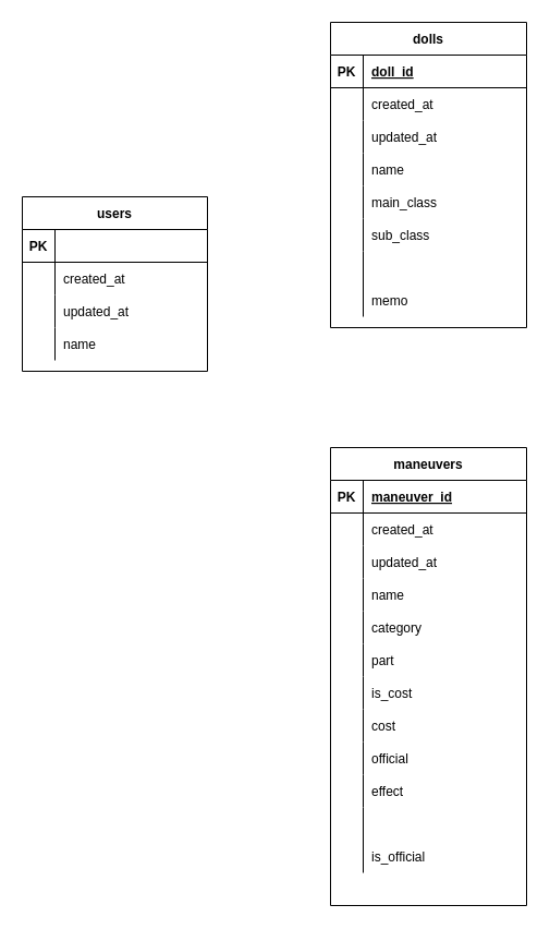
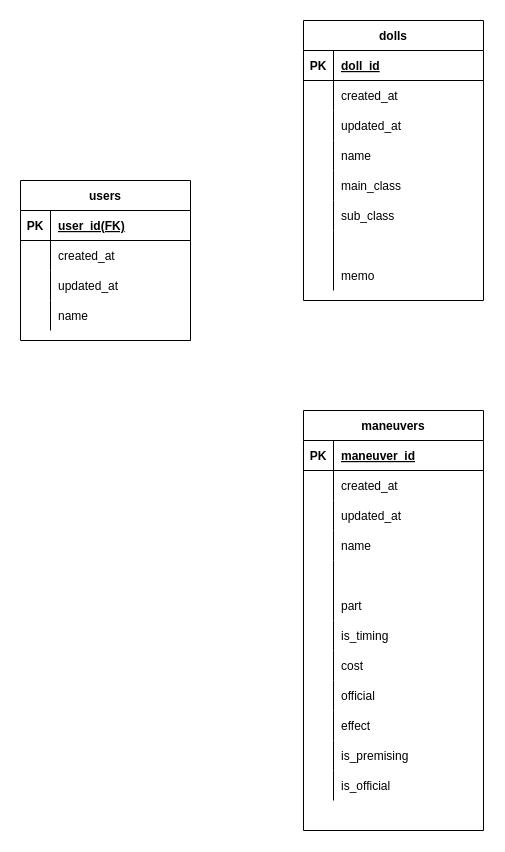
  <mxCell id="0" />
  <mxCell id="1" parent="0" />
  <mxCell id="2" value="users" style="shape=table;startSize=30;container=1;collapsible=1;childLayout=tableLayout;fixedRows=1;rowLines=0;fontStyle=1;align=center;resizeLast=1;" vertex="1" parent="1"><mxGeometry x="20" y="180" width="170" height="160" as="geometry" /></mxCell>
  <mxCell id="3" value="" style="shape=partialRectangle;collapsible=0;dropTarget=0;pointerEvents=0;fillColor=none;top=0;left=0;bottom=1;right=0;points=[[0,0.5],[1,0.5]];portConstraint=eastwest;" vertex="1" parent="2"><mxGeometry y="30" width="170" height="30" as="geometry" /></mxCell>
  <mxCell id="4" value="PK" style="shape=partialRectangle;connectable=0;fillColor=none;top=0;left=0;bottom=0;right=0;fontStyle=1;overflow=hidden;" vertex="1" parent="3"><mxGeometry width="30" height="30" as="geometry"><mxRectangle width="30" height="30" as="alternateBounds" /></mxGeometry></mxCell>
+ <mxCell id="5" value="user_id(FK)" style="shape=partialRectangle;connectable=0;fillColor=none;top=0;left=0;bottom=0;right=0;align=left;spacingLeft=6;fontStyle=5;overflow=hidden;" vertex="1" parent="3"><mxGeometry x="30" width="140" height="30" as="geometry"><mxRectangle width="140" height="30" as="alternateBounds" /></mxGeometry></mxCell>
  <mxCell id="6" value="" style="shape=partialRectangle;collapsible=0;dropTarget=0;pointerEvents=0;fillColor=none;top=0;left=0;bottom=0;right=0;points=[[0,0.5],[1,0.5]];portConstraint=eastwest;" vertex="1" parent="2"><mxGeometry y="60" width="170" height="30" as="geometry" /></mxCell>
  <mxCell id="7" value="" style="shape=partialRectangle;connectable=0;fillColor=none;top=0;left=0;bottom=0;right=0;editable=1;overflow=hidden;" vertex="1" parent="6"><mxGeometry width="30" height="30" as="geometry"><mxRectangle width="30" height="30" as="alternateBounds" /></mxGeometry></mxCell>
  <mxCell id="8" value="created_at" style="shape=partialRectangle;connectable=0;fillColor=none;top=0;left=0;bottom=0;right=0;align=left;spacingLeft=6;overflow=hidden;" vertex="1" parent="6"><mxGeometry x="30" width="140" height="30" as="geometry"><mxRectangle width="140" height="30" as="alternateBounds" /></mxGeometry></mxCell>
  <mxCell id="9" value="" style="shape=partialRectangle;collapsible=0;dropTarget=0;pointerEvents=0;fillColor=none;top=0;left=0;bottom=0;right=0;points=[[0,0.5],[1,0.5]];portConstraint=eastwest;" vertex="1" parent="2"><mxGeometry y="90" width="170" height="30" as="geometry" /></mxCell>
  <mxCell id="10" value="" style="shape=partialRectangle;connectable=0;fillColor=none;top=0;left=0;bottom=0;right=0;editable=1;overflow=hidden;" vertex="1" parent="9"><mxGeometry width="30" height="30" as="geometry"><mxRectangle width="30" height="30" as="alternateBounds" /></mxGeometry></mxCell>
  <mxCell id="11" value="updated_at" style="shape=partialRectangle;connectable=0;fillColor=none;top=0;left=0;bottom=0;right=0;align=left;spacingLeft=6;overflow=hidden;" vertex="1" parent="9"><mxGeometry x="30" width="140" height="30" as="geometry"><mxRectangle width="140" height="30" as="alternateBounds" /></mxGeometry></mxCell>
  <mxCell id="12" value="" style="shape=partialRectangle;collapsible=0;dropTarget=0;pointerEvents=0;fillColor=none;top=0;left=0;bottom=0;right=0;points=[[0,0.5],[1,0.5]];portConstraint=eastwest;" vertex="1" parent="2"><mxGeometry y="120" width="170" height="30" as="geometry" /></mxCell>
  <mxCell id="13" value="" style="shape=partialRectangle;connectable=0;fillColor=none;top=0;left=0;bottom=0;right=0;editable=1;overflow=hidden;" vertex="1" parent="12"><mxGeometry width="30" height="30" as="geometry"><mxRectangle width="30" height="30" as="alternateBounds" /></mxGeometry></mxCell>
  <mxCell id="14" value="name" style="shape=partialRectangle;connectable=0;fillColor=none;top=0;left=0;bottom=0;right=0;align=left;spacingLeft=6;overflow=hidden;" vertex="1" parent="12"><mxGeometry x="30" width="140" height="30" as="geometry"><mxRectangle width="140" height="30" as="alternateBounds" /></mxGeometry></mxCell>
  <mxCell id="15" value="dolls" style="shape=table;startSize=30;container=1;collapsible=1;childLayout=tableLayout;fixedRows=1;rowLines=0;fontStyle=1;align=center;resizeLast=1;" vertex="1" parent="1"><mxGeometry x="303" y="20" width="180" height="280" as="geometry" /></mxCell>
  <mxCell id="16" value="" style="shape=partialRectangle;collapsible=0;dropTarget=0;pointerEvents=0;fillColor=none;top=0;left=0;bottom=1;right=0;points=[[0,0.5],[1,0.5]];portConstraint=eastwest;" vertex="1" parent="15"><mxGeometry y="30" width="180" height="30" as="geometry" /></mxCell>
  <mxCell id="17" value="PK" style="shape=partialRectangle;connectable=0;fillColor=none;top=0;left=0;bottom=0;right=0;fontStyle=1;overflow=hidden;" vertex="1" parent="16"><mxGeometry width="30" height="30" as="geometry"><mxRectangle width="30" height="30" as="alternateBounds" /></mxGeometry></mxCell>
  <mxCell id="18" value="doll_id" style="shape=partialRectangle;connectable=0;fillColor=none;top=0;left=0;bottom=0;right=0;align=left;spacingLeft=6;fontStyle=5;overflow=hidden;" vertex="1" parent="16"><mxGeometry x="30" width="150" height="30" as="geometry"><mxRectangle width="150" height="30" as="alternateBounds" /></mxGeometry></mxCell>
  <mxCell id="19" value="" style="shape=partialRectangle;collapsible=0;dropTarget=0;pointerEvents=0;fillColor=none;top=0;left=0;bottom=0;right=0;points=[[0,0.5],[1,0.5]];portConstraint=eastwest;" vertex="1" parent="15"><mxGeometry y="60" width="180" height="30" as="geometry" /></mxCell>
  <mxCell id="20" value="" style="shape=partialRectangle;connectable=0;fillColor=none;top=0;left=0;bottom=0;right=0;editable=1;overflow=hidden;" vertex="1" parent="19"><mxGeometry width="30" height="30" as="geometry"><mxRectangle width="30" height="30" as="alternateBounds" /></mxGeometry></mxCell>
  <mxCell id="21" value="created_at" style="shape=partialRectangle;connectable=0;fillColor=none;top=0;left=0;bottom=0;right=0;align=left;spacingLeft=6;overflow=hidden;" vertex="1" parent="19"><mxGeometry x="30" width="150" height="30" as="geometry"><mxRectangle width="150" height="30" as="alternateBounds" /></mxGeometry></mxCell>
  <mxCell id="22" value="" style="shape=partialRectangle;collapsible=0;dropTarget=0;pointerEvents=0;fillColor=none;top=0;left=0;bottom=0;right=0;points=[[0,0.5],[1,0.5]];portConstraint=eastwest;" vertex="1" parent="15"><mxGeometry y="90" width="180" height="30" as="geometry" /></mxCell>
  <mxCell id="23" value="" style="shape=partialRectangle;connectable=0;fillColor=none;top=0;left=0;bottom=0;right=0;editable=1;overflow=hidden;" vertex="1" parent="22"><mxGeometry width="30" height="30" as="geometry"><mxRectangle width="30" height="30" as="alternateBounds" /></mxGeometry></mxCell>
  <mxCell id="24" value="updated_at" style="shape=partialRectangle;connectable=0;fillColor=none;top=0;left=0;bottom=0;right=0;align=left;spacingLeft=6;overflow=hidden;" vertex="1" parent="22"><mxGeometry x="30" width="150" height="30" as="geometry"><mxRectangle width="150" height="30" as="alternateBounds" /></mxGeometry></mxCell>
  <mxCell id="25" value="" style="shape=partialRectangle;collapsible=0;dropTarget=0;pointerEvents=0;fillColor=none;top=0;left=0;bottom=0;right=0;points=[[0,0.5],[1,0.5]];portConstraint=eastwest;" vertex="1" parent="15"><mxGeometry y="120" width="180" height="30" as="geometry" /></mxCell>
  <mxCell id="26" value="" style="shape=partialRectangle;connectable=0;fillColor=none;top=0;left=0;bottom=0;right=0;editable=1;overflow=hidden;" vertex="1" parent="25"><mxGeometry width="30" height="30" as="geometry"><mxRectangle width="30" height="30" as="alternateBounds" /></mxGeometry></mxCell>
  <mxCell id="27" value="name" style="shape=partialRectangle;connectable=0;fillColor=none;top=0;left=0;bottom=0;right=0;align=left;spacingLeft=6;overflow=hidden;" vertex="1" parent="25"><mxGeometry x="30" width="150" height="30" as="geometry"><mxRectangle width="150" height="30" as="alternateBounds" /></mxGeometry></mxCell>
  <mxCell id="28" value="" style="shape=partialRectangle;collapsible=0;dropTarget=0;pointerEvents=0;fillColor=none;top=0;left=0;bottom=0;right=0;points=[[0,0.5],[1,0.5]];portConstraint=eastwest;" vertex="1" parent="15"><mxGeometry y="150" width="180" height="30" as="geometry" /></mxCell>
  <mxCell id="29" value="" style="shape=partialRectangle;connectable=0;fillColor=none;top=0;left=0;bottom=0;right=0;editable=1;overflow=hidden;" vertex="1" parent="28"><mxGeometry width="30" height="30" as="geometry"><mxRectangle width="30" height="30" as="alternateBounds" /></mxGeometry></mxCell>
  <mxCell id="30" value="main_class" style="shape=partialRectangle;connectable=0;fillColor=none;top=0;left=0;bottom=0;right=0;align=left;spacingLeft=6;overflow=hidden;" vertex="1" parent="28"><mxGeometry x="30" width="150" height="30" as="geometry"><mxRectangle width="150" height="30" as="alternateBounds" /></mxGeometry></mxCell>
  <mxCell id="31" value="" style="shape=partialRectangle;collapsible=0;dropTarget=0;pointerEvents=0;fillColor=none;top=0;left=0;bottom=0;right=0;points=[[0,0.5],[1,0.5]];portConstraint=eastwest;" vertex="1" parent="15"><mxGeometry y="180" width="180" height="30" as="geometry" /></mxCell>
  <mxCell id="32" value="" style="shape=partialRectangle;connectable=0;fillColor=none;top=0;left=0;bottom=0;right=0;editable=1;overflow=hidden;" vertex="1" parent="31"><mxGeometry width="30" height="30" as="geometry"><mxRectangle width="30" height="30" as="alternateBounds" /></mxGeometry></mxCell>
  <mxCell id="33" value="sub_class" style="shape=partialRectangle;connectable=0;fillColor=none;top=0;left=0;bottom=0;right=0;align=left;spacingLeft=6;overflow=hidden;" vertex="1" parent="31"><mxGeometry x="30" width="150" height="30" as="geometry"><mxRectangle width="150" height="30" as="alternateBounds" /></mxGeometry></mxCell>
  <mxCell id="34" value="" style="shape=partialRectangle;collapsible=0;dropTarget=0;pointerEvents=0;fillColor=none;top=0;left=0;bottom=0;right=0;points=[[0,0.5],[1,0.5]];portConstraint=eastwest;" vertex="1" parent="15"><mxGeometry y="210" width="180" height="30" as="geometry" /></mxCell>
  <mxCell id="35" value="" style="shape=partialRectangle;connectable=0;fillColor=none;top=0;left=0;bottom=0;right=0;editable=1;overflow=hidden;" vertex="1" parent="34"><mxGeometry width="30" height="30" as="geometry"><mxRectangle width="30" height="30" as="alternateBounds" /></mxGeometry></mxCell>
  <mxCell id="36" value="" style="shape=partialRectangle;collapsible=0;dropTarget=0;pointerEvents=0;fillColor=none;top=0;left=0;bottom=0;right=0;points=[[0,0.5],[1,0.5]];portConstraint=eastwest;" vertex="1" parent="15"><mxGeometry y="240" width="180" height="30" as="geometry" /></mxCell>
  <mxCell id="37" value="" style="shape=partialRectangle;connectable=0;fillColor=none;top=0;left=0;bottom=0;right=0;editable=1;overflow=hidden;" vertex="1" parent="36"><mxGeometry width="30" height="30" as="geometry"><mxRectangle width="30" height="30" as="alternateBounds" /></mxGeometry></mxCell>
  <mxCell id="38" value="memo" style="shape=partialRectangle;connectable=0;fillColor=none;top=0;left=0;bottom=0;right=0;align=left;spacingLeft=6;overflow=hidden;" vertex="1" parent="36"><mxGeometry x="30" width="150" height="30" as="geometry"><mxRectangle width="150" height="30" as="alternateBounds" /></mxGeometry></mxCell>
  <mxCell id="39" value="maneuvers" style="shape=table;startSize=30;container=1;collapsible=1;childLayout=tableLayout;fixedRows=1;rowLines=0;fontStyle=1;align=center;resizeLast=1;" vertex="1" parent="1"><mxGeometry x="303" y="410" width="180" height="420" as="geometry" /></mxCell>
  <mxCell id="40" value="" style="shape=partialRectangle;collapsible=0;dropTarget=0;pointerEvents=0;fillColor=none;top=0;left=0;bottom=1;right=0;points=[[0,0.5],[1,0.5]];portConstraint=eastwest;" vertex="1" parent="39"><mxGeometry y="30" width="180" height="30" as="geometry" /></mxCell>
  <mxCell id="41" value="PK" style="shape=partialRectangle;connectable=0;fillColor=none;top=0;left=0;bottom=0;right=0;fontStyle=1;overflow=hidden;" vertex="1" parent="40"><mxGeometry width="30" height="30" as="geometry"><mxRectangle width="30" height="30" as="alternateBounds" /></mxGeometry></mxCell>
  <mxCell id="42" value="maneuver_id" style="shape=partialRectangle;connectable=0;fillColor=none;top=0;left=0;bottom=0;right=0;align=left;spacingLeft=6;fontStyle=5;overflow=hidden;" vertex="1" parent="40"><mxGeometry x="30" width="150" height="30" as="geometry"><mxRectangle width="150" height="30" as="alternateBounds" /></mxGeometry></mxCell>
  <mxCell id="43" value="" style="shape=partialRectangle;collapsible=0;dropTarget=0;pointerEvents=0;fillColor=none;top=0;left=0;bottom=0;right=0;points=[[0,0.5],[1,0.5]];portConstraint=eastwest;" vertex="1" parent="39"><mxGeometry y="60" width="180" height="30" as="geometry" /></mxCell>
  <mxCell id="44" value="" style="shape=partialRectangle;connectable=0;fillColor=none;top=0;left=0;bottom=0;right=0;editable=1;overflow=hidden;" vertex="1" parent="43"><mxGeometry width="30" height="30" as="geometry"><mxRectangle width="30" height="30" as="alternateBounds" /></mxGeometry></mxCell>
  <mxCell id="45" value="created_at" style="shape=partialRectangle;connectable=0;fillColor=none;top=0;left=0;bottom=0;right=0;align=left;spacingLeft=6;overflow=hidden;" vertex="1" parent="43"><mxGeometry x="30" width="150" height="30" as="geometry"><mxRectangle width="150" height="30" as="alternateBounds" /></mxGeometry></mxCell>
  <mxCell id="46" value="" style="shape=partialRectangle;collapsible=0;dropTarget=0;pointerEvents=0;fillColor=none;top=0;left=0;bottom=0;right=0;points=[[0,0.5],[1,0.5]];portConstraint=eastwest;" vertex="1" parent="39"><mxGeometry y="90" width="180" height="30" as="geometry" /></mxCell>
  <mxCell id="47" value="" style="shape=partialRectangle;connectable=0;fillColor=none;top=0;left=0;bottom=0;right=0;editable=1;overflow=hidden;" vertex="1" parent="46"><mxGeometry width="30" height="30" as="geometry"><mxRectangle width="30" height="30" as="alternateBounds" /></mxGeometry></mxCell>
  <mxCell id="48" value="updated_at" style="shape=partialRectangle;connectable=0;fillColor=none;top=0;left=0;bottom=0;right=0;align=left;spacingLeft=6;overflow=hidden;" vertex="1" parent="46"><mxGeometry x="30" width="150" height="30" as="geometry"><mxRectangle width="150" height="30" as="alternateBounds" /></mxGeometry></mxCell>
  <mxCell id="49" value="" style="shape=partialRectangle;collapsible=0;dropTarget=0;pointerEvents=0;fillColor=none;top=0;left=0;bottom=0;right=0;points=[[0,0.5],[1,0.5]];portConstraint=eastwest;" vertex="1" parent="39"><mxGeometry y="120" width="180" height="30" as="geometry" /></mxCell>
  <mxCell id="50" value="" style="shape=partialRectangle;connectable=0;fillColor=none;top=0;left=0;bottom=0;right=0;editable=1;overflow=hidden;" vertex="1" parent="49"><mxGeometry width="30" height="30" as="geometry"><mxRectangle width="30" height="30" as="alternateBounds" /></mxGeometry></mxCell>
  <mxCell id="51" value="name" style="shape=partialRectangle;connectable=0;fillColor=none;top=0;left=0;bottom=0;right=0;align=left;spacingLeft=6;overflow=hidden;" vertex="1" parent="49"><mxGeometry x="30" width="150" height="30" as="geometry"><mxRectangle width="150" height="30" as="alternateBounds" /></mxGeometry></mxCell>
  <mxCell id="52" value="" style="shape=partialRectangle;collapsible=0;dropTarget=0;pointerEvents=0;fillColor=none;top=0;left=0;bottom=0;right=0;points=[[0,0.5],[1,0.5]];portConstraint=eastwest;" vertex="1" parent="39"><mxGeometry y="150" width="180" height="30" as="geometry" /></mxCell>
  <mxCell id="53" value="" style="shape=partialRectangle;connectable=0;fillColor=none;top=0;left=0;bottom=0;right=0;editable=1;overflow=hidden;" vertex="1" parent="52"><mxGeometry width="30" height="30" as="geometry"><mxRectangle width="30" height="30" as="alternateBounds" /></mxGeometry></mxCell>
- <mxCell id="54" value="category" style="shape=partialRectangle;connectable=0;fillColor=none;top=0;left=0;bottom=0;right=0;align=left;spacingLeft=6;overflow=hidden;" vertex="1" parent="52"><mxGeometry x="30" width="150" height="30" as="geometry"><mxRectangle width="150" height="30" as="alternateBounds" /></mxGeometry></mxCell>
  <mxCell id="55" value="" style="shape=partialRectangle;collapsible=0;dropTarget=0;pointerEvents=0;fillColor=none;top=0;left=0;bottom=0;right=0;points=[[0,0.5],[1,0.5]];portConstraint=eastwest;" vertex="1" parent="39"><mxGeometry y="180" width="180" height="30" as="geometry" /></mxCell>
  <mxCell id="56" value="" style="shape=partialRectangle;connectable=0;fillColor=none;top=0;left=0;bottom=0;right=0;editable=1;overflow=hidden;" vertex="1" parent="55"><mxGeometry width="30" height="30" as="geometry"><mxRectangle width="30" height="30" as="alternateBounds" /></mxGeometry></mxCell>
  <mxCell id="57" value="part" style="shape=partialRectangle;connectable=0;fillColor=none;top=0;left=0;bottom=0;right=0;align=left;spacingLeft=6;overflow=hidden;" vertex="1" parent="55"><mxGeometry x="30" width="150" height="30" as="geometry"><mxRectangle width="150" height="30" as="alternateBounds" /></mxGeometry></mxCell>
  <mxCell id="58" value="" style="shape=partialRectangle;collapsible=0;dropTarget=0;pointerEvents=0;fillColor=none;top=0;left=0;bottom=0;right=0;points=[[0,0.5],[1,0.5]];portConstraint=eastwest;" vertex="1" parent="39"><mxGeometry y="210" width="180" height="30" as="geometry" /></mxCell>
  <mxCell id="59" value="" style="shape=partialRectangle;connectable=0;fillColor=none;top=0;left=0;bottom=0;right=0;editable=1;overflow=hidden;" vertex="1" parent="58"><mxGeometry width="30" height="30" as="geometry"><mxRectangle width="30" height="30" as="alternateBounds" /></mxGeometry></mxCell>
- <mxCell id="60" value="is_cost" style="shape=partialRectangle;connectable=0;fillColor=none;top=0;left=0;bottom=0;right=0;align=left;spacingLeft=6;overflow=hidden;" vertex="1" parent="58"><mxGeometry x="30" width="150" height="30" as="geometry"><mxRectangle width="150" height="30" as="alternateBounds" /></mxGeometry></mxCell>
+ <mxCell id="60" value="is_timing" style="shape=partialRectangle;connectable=0;fillColor=none;top=0;left=0;bottom=0;right=0;align=left;spacingLeft=6;overflow=hidden;" vertex="1" parent="58"><mxGeometry x="30" width="150" height="30" as="geometry"><mxRectangle width="150" height="30" as="alternateBounds" /></mxGeometry></mxCell>
  <mxCell id="61" value="" style="shape=partialRectangle;collapsible=0;dropTarget=0;pointerEvents=0;fillColor=none;top=0;left=0;bottom=0;right=0;points=[[0,0.5],[1,0.5]];portConstraint=eastwest;" vertex="1" parent="39"><mxGeometry y="240" width="180" height="30" as="geometry" /></mxCell>
  <mxCell id="62" value="" style="shape=partialRectangle;connectable=0;fillColor=none;top=0;left=0;bottom=0;right=0;editable=1;overflow=hidden;" vertex="1" parent="61"><mxGeometry width="30" height="30" as="geometry"><mxRectangle width="30" height="30" as="alternateBounds" /></mxGeometry></mxCell>
  <mxCell id="63" value="cost" style="shape=partialRectangle;connectable=0;fillColor=none;top=0;left=0;bottom=0;right=0;align=left;spacingLeft=6;overflow=hidden;" vertex="1" parent="61"><mxGeometry x="30" width="150" height="30" as="geometry"><mxRectangle width="150" height="30" as="alternateBounds" /></mxGeometry></mxCell>
  <mxCell id="64" value="" style="shape=partialRectangle;collapsible=0;dropTarget=0;pointerEvents=0;fillColor=none;top=0;left=0;bottom=0;right=0;points=[[0,0.5],[1,0.5]];portConstraint=eastwest;" vertex="1" parent="39"><mxGeometry y="270" width="180" height="30" as="geometry" /></mxCell>
  <mxCell id="65" value="" style="shape=partialRectangle;connectable=0;fillColor=none;top=0;left=0;bottom=0;right=0;editable=1;overflow=hidden;" vertex="1" parent="64"><mxGeometry width="30" height="30" as="geometry"><mxRectangle width="30" height="30" as="alternateBounds" /></mxGeometry></mxCell>
  <mxCell id="66" value="official" style="shape=partialRectangle;connectable=0;fillColor=none;top=0;left=0;bottom=0;right=0;align=left;spacingLeft=6;overflow=hidden;" vertex="1" parent="64"><mxGeometry x="30" width="150" height="30" as="geometry"><mxRectangle width="150" height="30" as="alternateBounds" /></mxGeometry></mxCell>
  <mxCell id="67" value="" style="shape=partialRectangle;collapsible=0;dropTarget=0;pointerEvents=0;fillColor=none;top=0;left=0;bottom=0;right=0;points=[[0,0.5],[1,0.5]];portConstraint=eastwest;" vertex="1" parent="39"><mxGeometry y="300" width="180" height="30" as="geometry" /></mxCell>
  <mxCell id="68" value="" style="shape=partialRectangle;connectable=0;fillColor=none;top=0;left=0;bottom=0;right=0;editable=1;overflow=hidden;" vertex="1" parent="67"><mxGeometry width="30" height="30" as="geometry"><mxRectangle width="30" height="30" as="alternateBounds" /></mxGeometry></mxCell>
  <mxCell id="69" value="effect" style="shape=partialRectangle;connectable=0;fillColor=none;top=0;left=0;bottom=0;right=0;align=left;spacingLeft=6;overflow=hidden;" vertex="1" parent="67"><mxGeometry x="30" width="150" height="30" as="geometry"><mxRectangle width="150" height="30" as="alternateBounds" /></mxGeometry></mxCell>
  <mxCell id="70" value="" style="shape=partialRectangle;collapsible=0;dropTarget=0;pointerEvents=0;fillColor=none;top=0;left=0;bottom=0;right=0;points=[[0,0.5],[1,0.5]];portConstraint=eastwest;" vertex="1" parent="39"><mxGeometry y="330" width="180" height="30" as="geometry" /></mxCell>
  <mxCell id="71" value="" style="shape=partialRectangle;connectable=0;fillColor=none;top=0;left=0;bottom=0;right=0;editable=1;overflow=hidden;" vertex="1" parent="70"><mxGeometry width="30" height="30" as="geometry"><mxRectangle width="30" height="30" as="alternateBounds" /></mxGeometry></mxCell>
+ <mxCell id="72" value="is_premising" style="shape=partialRectangle;connectable=0;fillColor=none;top=0;left=0;bottom=0;right=0;align=left;spacingLeft=6;overflow=hidden;" vertex="1" parent="70"><mxGeometry x="30" width="150" height="30" as="geometry"><mxRectangle width="150" height="30" as="alternateBounds" /></mxGeometry></mxCell>
  <mxCell id="73" value="" style="shape=partialRectangle;collapsible=0;dropTarget=0;pointerEvents=0;fillColor=none;top=0;left=0;bottom=0;right=0;points=[[0,0.5],[1,0.5]];portConstraint=eastwest;" vertex="1" parent="39"><mxGeometry y="360" width="180" height="30" as="geometry" /></mxCell>
  <mxCell id="74" value="" style="shape=partialRectangle;connectable=0;fillColor=none;top=0;left=0;bottom=0;right=0;editable=1;overflow=hidden;" vertex="1" parent="73"><mxGeometry width="30" height="30" as="geometry"><mxRectangle width="30" height="30" as="alternateBounds" /></mxGeometry></mxCell>
  <mxCell id="75" value="is_official" style="shape=partialRectangle;connectable=0;fillColor=none;top=0;left=0;bottom=0;right=0;align=left;spacingLeft=6;overflow=hidden;" vertex="1" parent="73"><mxGeometry x="30" width="150" height="30" as="geometry"><mxRectangle width="150" height="30" as="alternateBounds" /></mxGeometry></mxCell>
  <mxCell id="76" value="" style="shape=partialRectangle;collapsible=0;dropTarget=0;pointerEvents=0;fillColor=none;top=0;left=0;bottom=0;right=0;points=[[0,0.5],[1,0.5]];portConstraint=eastwest;" vertex="1" parent="39"><mxGeometry y="390" width="180" height="30" as="geometry" /></mxCell>
  <mxCell id="77" value="" style="shape=partialRectangle;connectable=0;fillColor=none;top=0;left=0;bottom=0;right=0;editable=1;overflow=hidden;" vertex="1" parent="76"><mxGeometry width="30" height="30" as="geometry"><mxRectangle width="30" height="30" as="alternateBounds" /></mxGeometry></mxCell>
